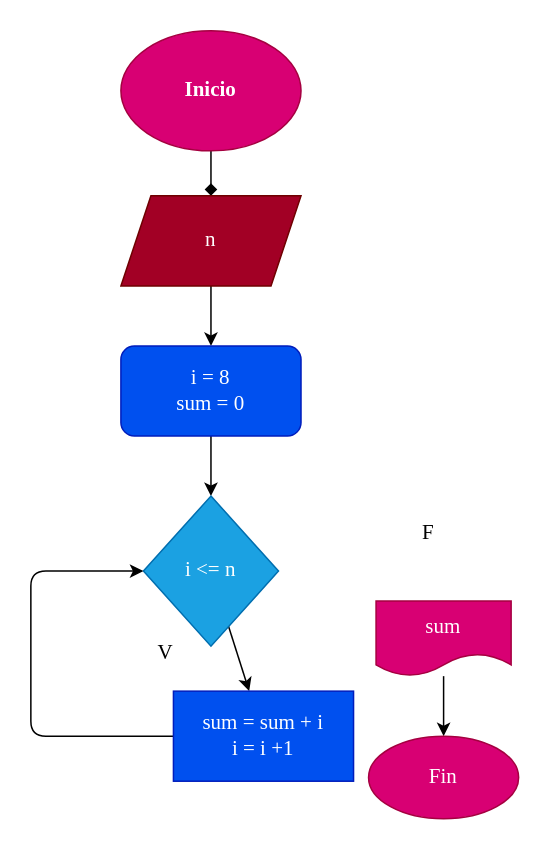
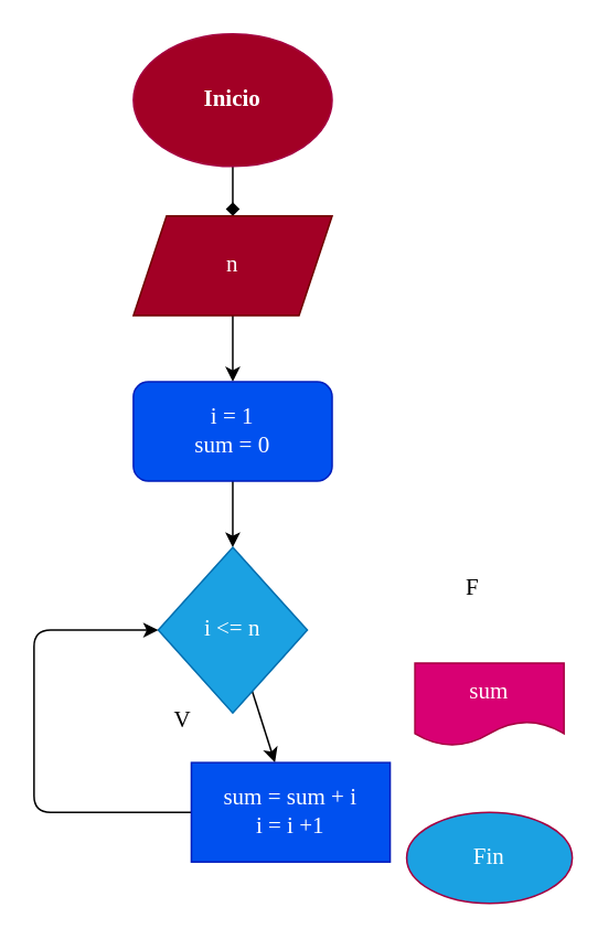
  <mxCell id="0" />
  <mxCell id="1" parent="0" />
  <mxCell id="2" value="" style="edgeStyle=none;html=1;fontFamily=Comic Sans MS;fontSize=14;endArrow=diamond;" edge="1" parent="1" source="3" target="5"><mxGeometry relative="1" as="geometry" /></mxCell>
- <mxCell id="3" value="Inicio" style="ellipse;whiteSpace=wrap;html=1;fontFamily=Comic Sans MS;fontSize=14;fontStyle=1;fillColor=#d80073;fontColor=#ffffff;strokeColor=#A50040;" vertex="1" parent="1"><mxGeometry x="80" y="20" width="120" height="80" as="geometry" /></mxCell>
+ <mxCell id="3" value="Inicio" style="ellipse;whiteSpace=wrap;html=1;fontFamily=Comic Sans MS;fontSize=14;fontStyle=1;fillColor=#a20025;fontColor=#ffffff;strokeColor=#A50040;" vertex="1" parent="1"><mxGeometry x="80" y="20" width="120" height="80" as="geometry" /></mxCell>
  <mxCell id="4" value="" style="edgeStyle=none;html=1;fontFamily=Comic Sans MS;fontSize=14;" edge="1" parent="1" source="5" target="7"><mxGeometry relative="1" as="geometry" /></mxCell>
  <mxCell id="5" value="n" style="shape=parallelogram;perimeter=parallelogramPerimeter;whiteSpace=wrap;html=1;fixedSize=1;fontFamily=Comic Sans MS;fontSize=14;fillColor=#a20025;fontColor=#ffffff;strokeColor=#6F0000;" vertex="1" parent="1"><mxGeometry x="80" y="130" width="120" height="60" as="geometry" /></mxCell>
  <mxCell id="6" value="" style="edgeStyle=none;html=1;fontFamily=Comic Sans MS;fontSize=14;" edge="1" parent="1" source="7" target="9"><mxGeometry relative="1" as="geometry" /></mxCell>
- <mxCell id="7" value="i = 8&lt;br&gt;sum = 0" style="rounded=1;whiteSpace=wrap;html=1;fontFamily=Comic Sans MS;fontSize=14;fillColor=#0050ef;fontColor=#ffffff;strokeColor=#001DBC;" vertex="1" parent="1"><mxGeometry x="80" y="230" width="120" height="60" as="geometry" /></mxCell>
+ <mxCell id="7" value="i = 1&lt;br&gt;sum = 0" style="rounded=1;whiteSpace=wrap;html=1;fontFamily=Comic Sans MS;fontSize=14;fillColor=#0050ef;fontColor=#ffffff;strokeColor=#001DBC;" vertex="1" parent="1"><mxGeometry x="80" y="230" width="120" height="60" as="geometry" /></mxCell>
  <mxCell id="8" value="" style="edgeStyle=none;html=1;fontFamily=Comic Sans MS;fontSize=14;" edge="1" parent="1" source="9" target="11"><mxGeometry relative="1" as="geometry" /></mxCell>
  <mxCell id="9" value="i &amp;lt;= n" style="rhombus;whiteSpace=wrap;html=1;fontFamily=Comic Sans MS;fontSize=14;fillColor=#1ba1e2;fontColor=#ffffff;strokeColor=#006EAF;" vertex="1" parent="1"><mxGeometry x="95" y="330" width="90" height="100" as="geometry" /></mxCell>
  <mxCell id="10" style="edgeStyle=none;html=1;entryX=0;entryY=0.5;entryDx=0;entryDy=0;fontFamily=Comic Sans MS;fontSize=14;" edge="1" parent="1" source="11" target="9"><mxGeometry relative="1" as="geometry"><Array as="points"><mxPoint x="20" y="490" /><mxPoint x="20" y="380" /></Array></mxGeometry></mxCell>
  <mxCell id="11" value="sum = sum + i&lt;br&gt;i = i +1" style="rounded=0;whiteSpace=wrap;html=1;fontFamily=Comic Sans MS;fontSize=14;fillColor=#0050ef;fontColor=#ffffff;strokeColor=#001DBC;" vertex="1" parent="1"><mxGeometry x="115" y="460" width="120" height="60" as="geometry" /></mxCell>
- <mxCell id="12" value="" style="edgeStyle=none;html=1;fontFamily=Comic Sans MS;fontSize=14;" edge="1" parent="1" source="13" target="14"><mxGeometry relative="1" as="geometry" /></mxCell>
  <mxCell id="13" value="sum" style="shape=document;whiteSpace=wrap;html=1;boundedLbl=1;fontFamily=Comic Sans MS;fontSize=14;fillColor=#d80073;fontColor=#ffffff;strokeColor=#A50040;" vertex="1" parent="1"><mxGeometry x="250" y="400" width="90" height="50" as="geometry" /></mxCell>
- <mxCell id="14" value="Fin" style="ellipse;whiteSpace=wrap;html=1;fontFamily=Comic Sans MS;fontSize=14;fillColor=#d80073;fontColor=#ffffff;strokeColor=#A50040;" vertex="1" parent="1"><mxGeometry x="245" y="490" width="100" height="55" as="geometry" /></mxCell>
+ <mxCell id="14" value="Fin" style="ellipse;whiteSpace=wrap;html=1;fontFamily=Comic Sans MS;fontSize=14;fillColor=#1ba1e2;fontColor=#ffffff;strokeColor=#A50040;" vertex="1" parent="1"><mxGeometry x="245" y="490" width="100" height="55" as="geometry" /></mxCell>
  <mxCell id="15" value="F" style="text;html=1;strokeColor=none;fillColor=none;align=center;verticalAlign=middle;whiteSpace=wrap;rounded=0;fontFamily=Comic Sans MS;fontSize=14;" vertex="1" parent="1"><mxGeometry x="255" y="340" width="60" height="30" as="geometry" /></mxCell>
  <mxCell id="16" value="V" style="text;html=1;strokeColor=none;fillColor=none;align=center;verticalAlign=middle;whiteSpace=wrap;rounded=0;fontFamily=Comic Sans MS;fontSize=14;" vertex="1" parent="1"><mxGeometry x="80" y="420" width="60" height="30" as="geometry" /></mxCell>
